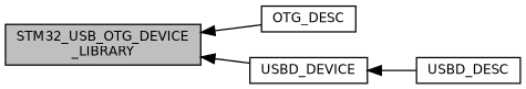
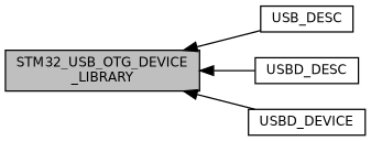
  digraph {
    rankdir=LR
    node [color=black fillcolor=white fontname=Helvetica fontsize=10 shape=record style=filled]
    edge [dir=back fontname=Helvetica fontsize=10 labelfontname=Helvetica labelfontsize=10 shape=plaintext style=solid]
-   n1 [height=0.2 label=OTG_DESC width=0.4]
+   n1 [height=0.2 label=USB_DESC width=0.4]
    n2 [height=0.2 label=USBD_DESC width=0.4]
    n3 [fillcolor=grey75 fontcolor=black height=0.2 label="STM32_USB_OTG_DEVICE\l_LIBRARY" width=0.4]
    n4 [height=0.2 label=USBD_DEVICE width=0.4]
    n3 -> n1
-   n4 -> n2
+   n3 -> n2
    n3 -> n4
  }
